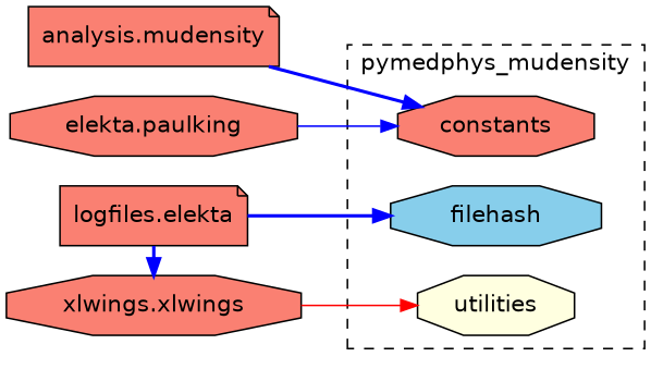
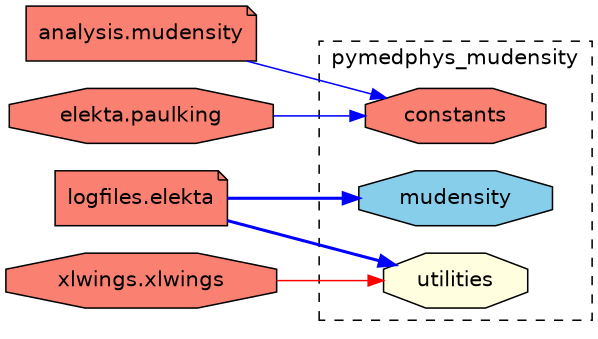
  strict digraph {
    fontname="DejaVu Sans"
    ordering=out
    rankdir=LR
    node [fillcolor=salmon fontname="DejaVu Sans" shape=octagon style=filled]
    edge [color=blue fontname="DejaVu Sans" style=bold]
    n1 [label="analysis.mudensity" shape=note]
    n2 [label="elekta.paulking"]
    n3 [label="logfiles.elekta" shape=note]
    n4 [label="xlwings.xlwings"]
    n5 [label=constants]
-   n6 [fillcolor=skyblue label=filehash]
+   n6 [fillcolor=skyblue label=mudensity]
    n7 [fillcolor=lightyellow label=utilities]
    subgraph sub_1 {
      rank=same
      n1
      n2
      n3
      n4
    }
    subgraph cluster_2 {
      label=pymedphys_mudensity
      style=dashed
      subgraph sub_3 {
        label=pymedphys_utilities
        rank=same
        style=dashed
        n5
        n6
        n7
      }
    }
-   n1 -> n5
+   n1 -> n5 [style=solid]
    n2 -> n5 [style=solid]
    n3 -> n6
-   n3 -> n4
+   n3 -> n7
    n4 -> n7 [color=red style=solid]
  }
